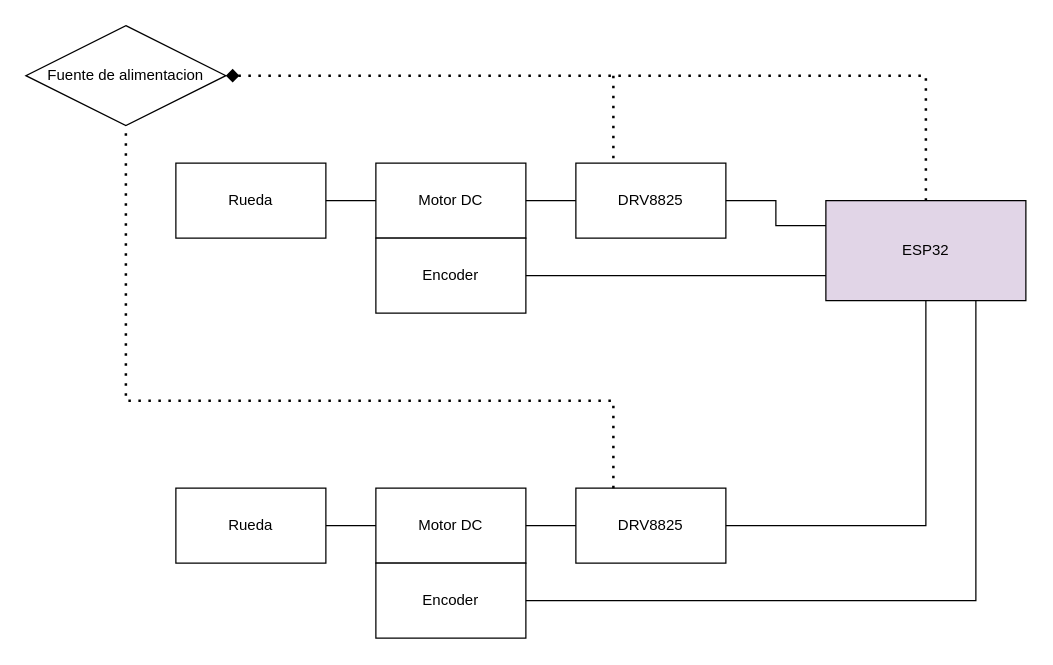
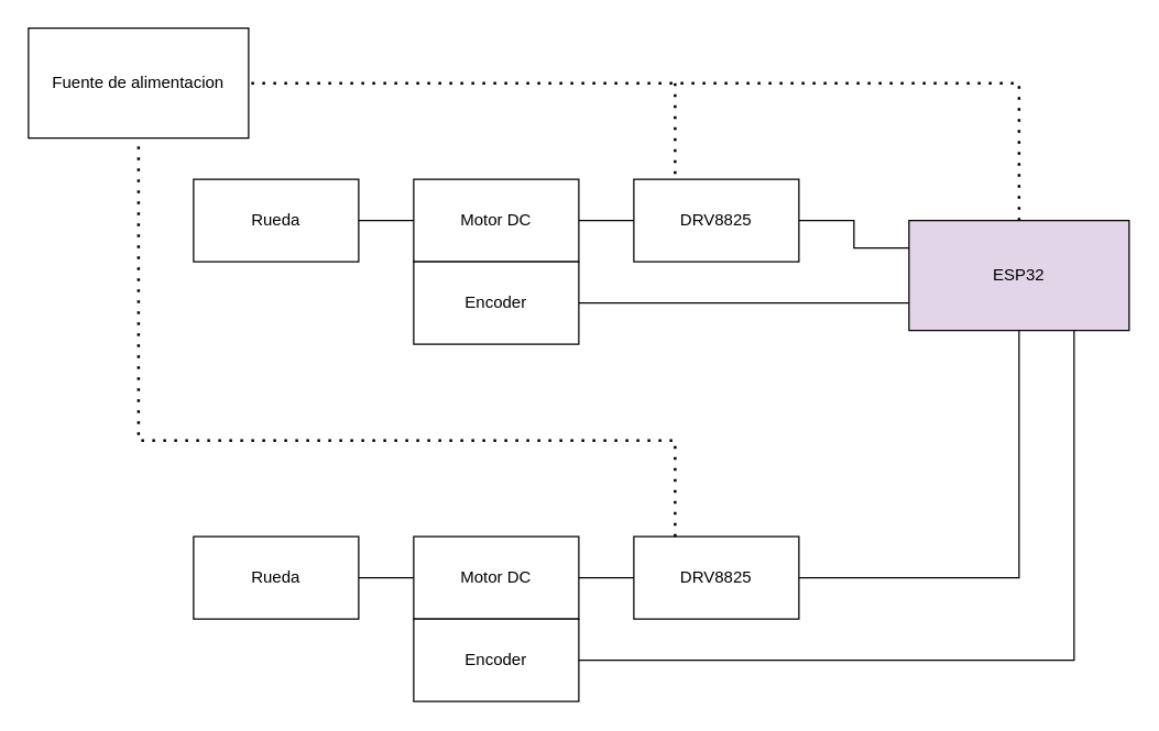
  <mxCell id="0" />
  <mxCell id="1" parent="0" />
  <mxCell id="2" value="Motor DC" style="rounded=0;whiteSpace=wrap;html=1;" parent="1" vertex="1"><mxGeometry x="300" y="130" width="120" height="60" as="geometry" /></mxCell>
  <mxCell id="3" value="Encoder" style="rounded=0;whiteSpace=wrap;html=1;" parent="1" vertex="1"><mxGeometry x="300" y="190" width="120" height="60" as="geometry" /></mxCell>
  <mxCell id="4" value="ESP32" style="rounded=0;whiteSpace=wrap;html=1;fillColor=#e1d5e7;" parent="1" vertex="1"><mxGeometry x="660" y="160" width="160" height="80" as="geometry" /></mxCell>
  <mxCell id="5" value="" style="endArrow=none;html=1;rounded=0;exitX=1;exitY=0.5;exitDx=0;exitDy=0;entryX=0;entryY=0.75;entryDx=0;entryDy=0;edgeStyle=orthogonalEdgeStyle;" parent="1" source="3" target="4" edge="1"><mxGeometry width="50" height="50" relative="1" as="geometry"><mxPoint x="590" y="250" as="sourcePoint" /><mxPoint x="640" y="200" as="targetPoint" /></mxGeometry></mxCell>
  <mxCell id="6" value="Motor DC" style="rounded=0;whiteSpace=wrap;html=1;" parent="1" vertex="1"><mxGeometry x="300" y="390" width="120" height="60" as="geometry" /></mxCell>
  <mxCell id="7" value="Encoder" style="rounded=0;whiteSpace=wrap;html=1;" parent="1" vertex="1"><mxGeometry x="300" y="450" width="120" height="60" as="geometry" /></mxCell>
  <mxCell id="8" value="" style="endArrow=none;html=1;rounded=0;entryX=1;entryY=0.5;entryDx=0;entryDy=0;exitX=0.75;exitY=1;exitDx=0;exitDy=0;edgeStyle=orthogonalEdgeStyle;" parent="1" source="4" target="7" edge="1"><mxGeometry width="50" height="50" relative="1" as="geometry"><mxPoint x="740" y="340" as="sourcePoint" /><mxPoint x="860" y="330" as="targetPoint" /><Array as="points"><mxPoint x="780" y="480" /></Array></mxGeometry></mxCell>
  <mxCell id="9" value="DRV8825" style="rounded=0;whiteSpace=wrap;html=1;" parent="1" vertex="1"><mxGeometry x="460" y="130" width="120" height="60" as="geometry" /></mxCell>
  <mxCell id="10" value="DRV8825" style="rounded=0;whiteSpace=wrap;html=1;" parent="1" vertex="1"><mxGeometry x="460" y="390" width="120" height="60" as="geometry" /></mxCell>
  <mxCell id="11" value="" style="endArrow=none;html=1;rounded=0;exitX=1;exitY=0.5;exitDx=0;exitDy=0;entryX=0;entryY=0.5;entryDx=0;entryDy=0;" parent="1" source="2" target="9" edge="1"><mxGeometry width="50" height="50" relative="1" as="geometry"><mxPoint x="810" y="280" as="sourcePoint" /><mxPoint x="860" y="230" as="targetPoint" /></mxGeometry></mxCell>
  <mxCell id="12" value="" style="endArrow=none;html=1;rounded=0;entryX=1;entryY=0.5;entryDx=0;entryDy=0;exitX=0.5;exitY=1;exitDx=0;exitDy=0;edgeStyle=orthogonalEdgeStyle;" parent="1" source="4" target="10" edge="1"><mxGeometry width="50" height="50" relative="1" as="geometry"><mxPoint x="810" y="280" as="sourcePoint" /><mxPoint x="860" y="230" as="targetPoint" /></mxGeometry></mxCell>
  <mxCell id="13" value="" style="endArrow=none;html=1;rounded=0;entryX=1;entryY=0.5;entryDx=0;entryDy=0;edgeStyle=orthogonalEdgeStyle;exitX=0;exitY=0.25;exitDx=0;exitDy=0;" parent="1" source="4" target="9" edge="1"><mxGeometry width="50" height="50" relative="1" as="geometry"><mxPoint x="690" y="150" as="sourcePoint" /><mxPoint x="860" y="230" as="targetPoint" /></mxGeometry></mxCell>
  <mxCell id="14" value="" style="endArrow=none;html=1;rounded=0;entryX=1;entryY=0.5;entryDx=0;entryDy=0;exitX=0;exitY=0.5;exitDx=0;exitDy=0;" parent="1" source="10" target="6" edge="1"><mxGeometry width="50" height="50" relative="1" as="geometry"><mxPoint x="810" y="380" as="sourcePoint" /><mxPoint x="860" y="330" as="targetPoint" /></mxGeometry></mxCell>
- <mxCell id="15" value="Fuente de alimentacion" style="rhombus;whiteSpace=wrap;html=1;" parent="1" vertex="1"><mxGeometry x="20" y="20" width="160" height="80" as="geometry" /></mxCell>
+ <mxCell id="15" value="Fuente de alimentacion" style="rounded=0;whiteSpace=wrap;html=1;" parent="1" vertex="1"><mxGeometry x="20" y="20" width="160" height="80" as="geometry" /></mxCell>
  <mxCell id="16" value="Rueda" style="rounded=0;whiteSpace=wrap;html=1;" parent="1" vertex="1"><mxGeometry x="140" y="130" width="120" height="60" as="geometry" /></mxCell>
  <mxCell id="17" value="" style="endArrow=none;html=1;rounded=0;entryX=1;entryY=0.5;entryDx=0;entryDy=0;exitX=0;exitY=0.5;exitDx=0;exitDy=0;" parent="1" source="2" target="16" edge="1"><mxGeometry width="50" height="50" relative="1" as="geometry"><mxPoint x="570" y="280" as="sourcePoint" /><mxPoint x="620" y="230" as="targetPoint" /></mxGeometry></mxCell>
  <mxCell id="18" value="" style="endArrow=none;html=1;rounded=0;entryX=1;entryY=0.5;entryDx=0;entryDy=0;exitX=0;exitY=0.5;exitDx=0;exitDy=0;" parent="1" source="6" target="19" edge="1"><mxGeometry width="50" height="50" relative="1" as="geometry"><mxPoint x="570" y="380" as="sourcePoint" /><mxPoint x="620" y="330" as="targetPoint" /></mxGeometry></mxCell>
  <mxCell id="19" value="Rueda" style="rounded=0;whiteSpace=wrap;html=1;" parent="1" vertex="1"><mxGeometry x="140" y="390" width="120" height="60" as="geometry" /></mxCell>
- <mxCell id="20" value="" style="endArrow=diamond;dashed=1;html=1;dashPattern=1 3;strokeWidth=2;rounded=0;entryX=1;entryY=0.5;entryDx=0;entryDy=0;exitX=0.5;exitY=0;exitDx=0;exitDy=0;" parent="1" target="15" edge="1" source="4"><mxGeometry width="50" height="50" relative="1" as="geometry"><mxPoint x="740" y="60" as="sourcePoint" /><mxPoint x="680" y="250" as="targetPoint" /><Array as="points"><mxPoint x="740" y="60" /></Array></mxGeometry></mxCell>
+ <mxCell id="20" value="" style="endArrow=none;dashed=1;html=1;dashPattern=1 3;strokeWidth=2;rounded=0;entryX=1;entryY=0.5;entryDx=0;entryDy=0;exitX=0.5;exitY=0;exitDx=0;exitDy=0;" parent="1" target="15" edge="1" source="4"><mxGeometry width="50" height="50" relative="1" as="geometry"><mxPoint x="740" y="60" as="sourcePoint" /><mxPoint x="680" y="250" as="targetPoint" /><Array as="points"><mxPoint x="740" y="60" /></Array></mxGeometry></mxCell>
  <mxCell id="21" value="" style="endArrow=none;dashed=1;html=1;dashPattern=1 3;strokeWidth=2;rounded=0;entryX=0.5;entryY=1;entryDx=0;entryDy=0;edgeStyle=orthogonalEdgeStyle;exitX=0.25;exitY=0;exitDx=0;exitDy=0;" parent="1" target="15" edge="1" source="10"><mxGeometry width="50" height="50" relative="1" as="geometry"><mxPoint x="360" y="320" as="sourcePoint" /><mxPoint x="680" y="250" as="targetPoint" /><Array as="points"><mxPoint x="490" y="320" /><mxPoint x="100" y="320" /></Array></mxGeometry></mxCell>
  <mxCell id="22" value="" style="endArrow=none;dashed=1;html=1;dashPattern=1 3;strokeWidth=2;rounded=0;entryX=0.25;entryY=0;entryDx=0;entryDy=0;" parent="1" target="9" edge="1"><mxGeometry width="50" height="50" relative="1" as="geometry"><mxPoint x="490" y="60" as="sourcePoint" /><mxPoint x="680" y="250" as="targetPoint" /><Array as="points" /></mxGeometry></mxCell>
